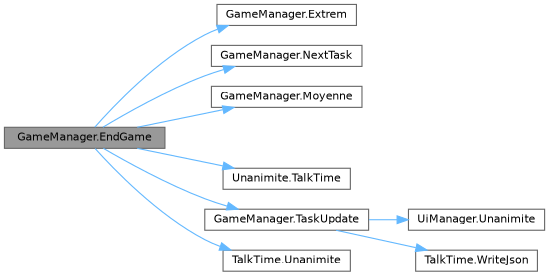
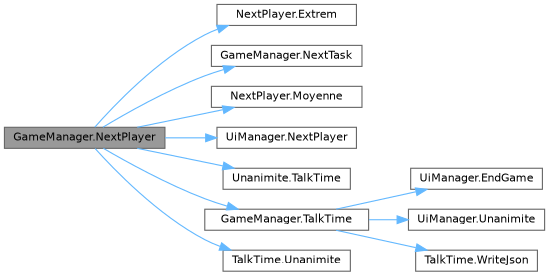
  digraph {
    rankdir=LR
    node [color=grey40 fillcolor=white fontname=Helvetica fontsize=10 shape=box style=filled]
    edge [color=steelblue1 fontname=Helvetica fontsize=10 labelfontname=Helvetica labelfontsize=10 style=solid]
-   n1 [color=gray40 fillcolor=grey60 fontcolor=black height=0.2 label="GameManager.EndGame" width=0.4]
-   n2 [height=0.2 label="GameManager.Extrem" width=0.4]
+   n1 [color=gray40 fillcolor=grey60 fontcolor=black height=0.2 label="GameManager.NextPlayer" width=0.4]
+   n2 [height=0.2 label="NextPlayer.Extrem" width=0.4]
    n3 [height=0.2 label="GameManager.NextTask" width=0.4]
-   n4 [height=0.2 label="GameManager.Moyenne" width=0.4]
+   n4 [height=0.2 label="NextPlayer.Moyenne" width=0.4]
+   n5 [height=0.2 label="UiManager.NextPlayer" width=0.4]
    n6 [height=0.2 label="Unanimite.TalkTime" width=0.4]
-   n7 [height=0.2 label="GameManager.TaskUpdate" width=0.4]
+   n7 [height=0.2 label="GameManager.TalkTime" width=0.4]
    n8 [height=0.2 label="TalkTime.Unanimite" width=0.4]
+   n9 [height=0.2 label="UiManager.EndGame" width=0.4]
    n10 [height=0.2 label="UiManager.Unanimite" width=0.4]
    n11 [height=0.2 label="TalkTime.WriteJson" width=0.4]
    n1 -> n2
    n1 -> n3
    n1 -> n4
+   n1 -> n5
    n1 -> n6
    n1 -> n7
    n1 -> n8
+   n7 -> n9
    n7 -> n10
    n7 -> n11
  }
